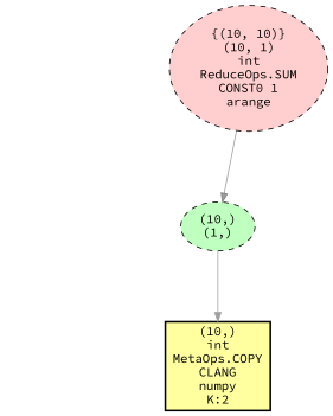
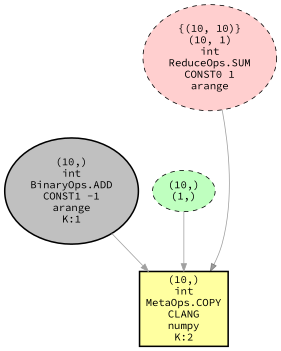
  strict digraph {
    fontname="Source Code Pro"
    node [color=black fontname="Source Code Pro" style="filled,dashed"]
    edge [color="#a0a0a0" fontname="Source Code Pro"]
    n1 [fillcolor="#80ff8080" label="(10,)\n(1,)"]
    n2 [fillcolor="#FFFFa0" label="(10,)\nint\nMetaOps.COPY\nCLANG\nnumpy\nK:2" shape=box style="filled,bold"]
+   n3 [fillcolor="#c0c0c0" label="(10,)\nint\nBinaryOps.ADD\nCONST1 -1\narange\nK:1" style="filled,bold"]
    n4 [fillcolor="#FFA0A080" label="{(10, 10)}\n(10, 1)\nint\nReduceOps.SUM\nCONST0 1\narange"]
    n1 -> n2
-   n4 -> n1 [color="#00000060"]
+   n3 -> n2
+   n4 -> n2 [color="#00000060"]
  }
